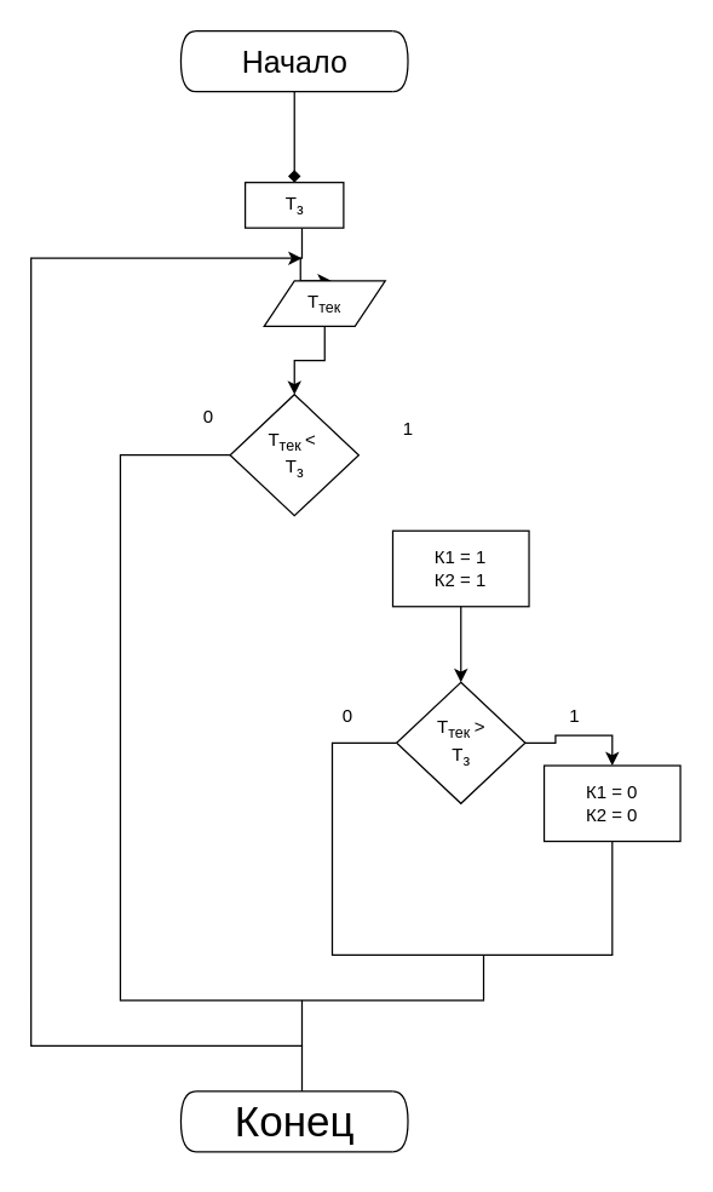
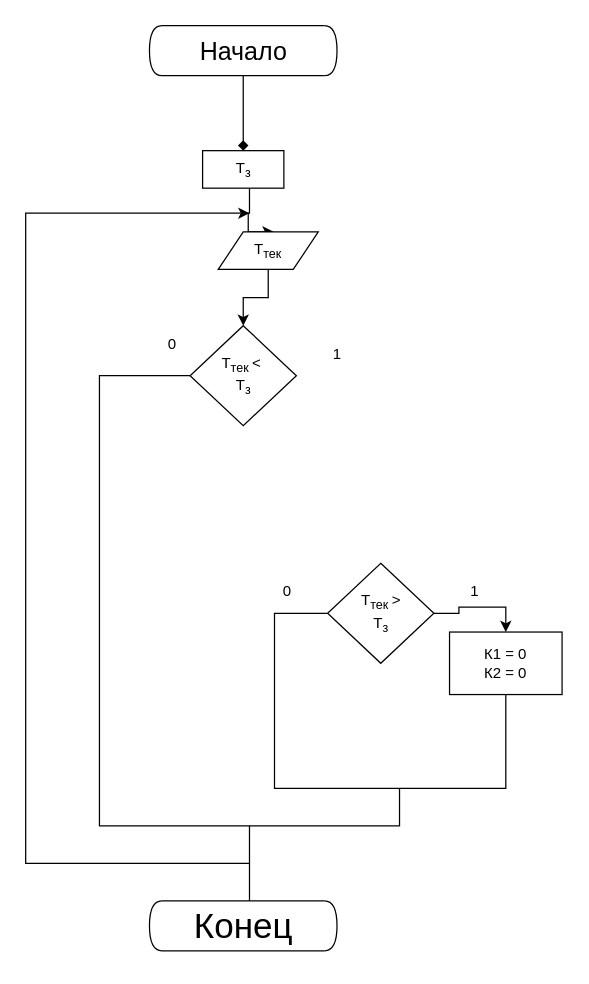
  <mxCell id="0" />
  <mxCell id="1" parent="0" />
  <mxCell id="2" value="" style="endArrow=none;html=1;rounded=0;" edge="1" parent="1"><mxGeometry width="50" height="50" relative="1" as="geometry"><mxPoint x="129" y="20" as="sourcePoint" /><mxPoint x="259" y="20" as="targetPoint" /></mxGeometry></mxCell>
  <mxCell id="3" value="" style="endArrow=none;html=1;rounded=0;" edge="1" parent="1"><mxGeometry width="50" height="50" relative="1" as="geometry"><mxPoint x="129" y="60" as="sourcePoint" /><mxPoint x="259" y="60" as="targetPoint" /><Array as="points"><mxPoint x="189" y="60" /></Array></mxGeometry></mxCell>
  <mxCell id="4" value="" style="endArrow=none;html=1;rounded=0;edgeStyle=orthogonalEdgeStyle;curved=1;" edge="1" parent="1"><mxGeometry width="50" height="50" relative="1" as="geometry"><mxPoint x="259" y="60" as="sourcePoint" /><mxPoint x="259" y="20" as="targetPoint" /><Array as="points"><mxPoint x="269" y="60" /><mxPoint x="269" y="20" /></Array></mxGeometry></mxCell>
  <mxCell id="5" value="" style="endArrow=none;html=1;rounded=0;edgeStyle=orthogonalEdgeStyle;curved=1;" edge="1" parent="1"><mxGeometry width="50" height="50" relative="1" as="geometry"><mxPoint x="129" y="60" as="sourcePoint" /><mxPoint x="129" y="20" as="targetPoint" /><Array as="points"><mxPoint x="119" y="60" /><mxPoint x="119" y="20" /></Array></mxGeometry></mxCell>
  <mxCell id="6" value="" style="edgeStyle=orthogonalEdgeStyle;rounded=0;orthogonalLoop=1;jettySize=auto;html=1;endArrow=diamond;" edge="1" parent="1" source="7" target="9"><mxGeometry relative="1" as="geometry" /></mxCell>
  <mxCell id="7" value="&lt;font style=&quot;font-size: 20px;&quot;&gt;Начало&lt;/font&gt;" style="text;html=1;align=center;verticalAlign=middle;resizable=0;points=[];autosize=1;strokeColor=none;fillColor=none;" vertex="1" parent="1"><mxGeometry x="149" y="20" width="90" height="40" as="geometry" /></mxCell>
  <mxCell id="8" value="" style="edgeStyle=orthogonalEdgeStyle;rounded=0;orthogonalLoop=1;jettySize=auto;html=1;entryX=0.554;entryY=-0.002;entryDx=0;entryDy=0;entryPerimeter=0;" edge="1" parent="1" source="9" target="11"><mxGeometry relative="1" as="geometry"><Array as="points"><mxPoint x="199" y="170" /><mxPoint x="198" y="170" /></Array></mxGeometry></mxCell>
  <mxCell id="9" value="&lt;div&gt;T&lt;sub&gt;з&lt;/sub&gt;&lt;/div&gt;" style="rounded=0;whiteSpace=wrap;html=1;" vertex="1" parent="1"><mxGeometry x="161.5" y="120" width="65" height="30" as="geometry" /></mxCell>
  <mxCell id="10" value="" style="edgeStyle=orthogonalEdgeStyle;rounded=0;orthogonalLoop=1;jettySize=auto;html=1;" edge="1" parent="1" source="11" target="12"><mxGeometry relative="1" as="geometry" /></mxCell>
  <mxCell id="11" value="Т&lt;sub&gt;тек&lt;/sub&gt;" style="shape=parallelogram;perimeter=parallelogramPerimeter;whiteSpace=wrap;html=1;fixedSize=1;" vertex="1" parent="1"><mxGeometry x="174" y="185" width="80" height="30" as="geometry" /></mxCell>
  <mxCell id="12" value="Т&lt;sub&gt;тек &lt;/sub&gt;&amp;lt;&amp;nbsp;&lt;div&gt;T&lt;sub&gt;з&lt;/sub&gt;&lt;/div&gt; " style="rhombus;whiteSpace=wrap;html=1;" vertex="1" parent="1"><mxGeometry x="151.5" y="260" width="85" height="80" as="geometry" /></mxCell>
- <mxCell id="13" value="&lt;div&gt;К1 = 1&lt;/div&gt;&lt;div&gt;К2 = 1&lt;/div&gt;" style="rounded=0;whiteSpace=wrap;html=1;" vertex="1" parent="1"><mxGeometry x="259" y="350" width="90" height="50" as="geometry" /></mxCell>
  <mxCell id="14" style="edgeStyle=orthogonalEdgeStyle;rounded=0;orthogonalLoop=1;jettySize=auto;html=1;entryX=0.5;entryY=0;entryDx=0;entryDy=0;" edge="1" parent="1" source="15" target="16"><mxGeometry relative="1" as="geometry" /></mxCell>
  <mxCell id="15" value="Т&lt;sub&gt;тек &lt;/sub&gt;&amp;gt; &lt;br&gt;&lt;div&gt;T&lt;sub&gt;з&lt;/sub&gt;&lt;/div&gt; " style="rhombus;whiteSpace=wrap;html=1;" vertex="1" parent="1"><mxGeometry x="261.5" y="450" width="85" height="80" as="geometry" /></mxCell>
  <mxCell id="16" value="&lt;div&gt;К1 = 0&lt;/div&gt;&lt;div&gt;К2 = 0&lt;/div&gt;" style="rounded=0;whiteSpace=wrap;html=1;" vertex="1" parent="1"><mxGeometry x="359" y="505" width="90" height="50" as="geometry" /></mxCell>
- <mxCell id="17" style="edgeStyle=orthogonalEdgeStyle;rounded=0;orthogonalLoop=1;jettySize=auto;html=1;entryX=0.5;entryY=0;entryDx=0;entryDy=0;" edge="1" parent="1" source="13" target="15"><mxGeometry relative="1" as="geometry" /></mxCell>
  <mxCell id="18" value="0" style="text;html=1;align=center;verticalAlign=middle;resizable=0;points=[];autosize=1;strokeColor=none;fillColor=none;" vertex="1" parent="1"><mxGeometry x="121.5" y="260" width="30" height="30" as="geometry" /></mxCell>
  <mxCell id="19" value="0" style="text;html=1;align=center;verticalAlign=middle;resizable=0;points=[];autosize=1;strokeColor=none;fillColor=none;" vertex="1" parent="1"><mxGeometry x="214" y="458" width="30" height="30" as="geometry" /></mxCell>
  <mxCell id="20" value="1" style="text;html=1;align=center;verticalAlign=middle;resizable=0;points=[];autosize=1;strokeColor=none;fillColor=none;" vertex="1" parent="1"><mxGeometry x="254" y="268" width="30" height="30" as="geometry" /></mxCell>
  <mxCell id="21" value="1" style="text;html=1;align=center;verticalAlign=middle;resizable=0;points=[];autosize=1;strokeColor=none;fillColor=none;" vertex="1" parent="1"><mxGeometry x="364" y="458" width="30" height="30" as="geometry" /></mxCell>
  <mxCell id="22" value="" style="endArrow=none;html=1;rounded=0;" edge="1" parent="1"><mxGeometry width="50" height="50" relative="1" as="geometry"><mxPoint x="129" y="720" as="sourcePoint" /><mxPoint x="259" y="720" as="targetPoint" /></mxGeometry></mxCell>
  <mxCell id="23" value="" style="endArrow=none;html=1;rounded=0;" edge="1" parent="1"><mxGeometry width="50" height="50" relative="1" as="geometry"><mxPoint x="129" y="760" as="sourcePoint" /><mxPoint x="259" y="760" as="targetPoint" /><Array as="points"><mxPoint x="189" y="760" /></Array></mxGeometry></mxCell>
  <mxCell id="24" value="" style="endArrow=none;html=1;rounded=0;edgeStyle=orthogonalEdgeStyle;curved=1;" edge="1" parent="1"><mxGeometry width="50" height="50" relative="1" as="geometry"><mxPoint x="259" y="760" as="sourcePoint" /><mxPoint x="259" y="720" as="targetPoint" /><Array as="points"><mxPoint x="269" y="760" /><mxPoint x="269" y="720" /></Array></mxGeometry></mxCell>
  <mxCell id="25" value="" style="endArrow=none;html=1;rounded=0;edgeStyle=orthogonalEdgeStyle;curved=1;" edge="1" parent="1"><mxGeometry width="50" height="50" relative="1" as="geometry"><mxPoint x="129" y="760" as="sourcePoint" /><mxPoint x="129" y="720" as="targetPoint" /><Array as="points"><mxPoint x="119" y="760" /><mxPoint x="119" y="720" /></Array></mxGeometry></mxCell>
  <mxCell id="26" value="&lt;font style=&quot;font-size: 28px;&quot;&gt;Конец&lt;/font&gt;" style="text;html=1;align=center;verticalAlign=middle;resizable=0;points=[];autosize=1;strokeColor=none;fillColor=none;" vertex="1" parent="1"><mxGeometry x="144" y="715" width="100" height="50" as="geometry" /></mxCell>
  <mxCell id="27" value="" style="endArrow=none;html=1;rounded=0;edgeStyle=orthogonalEdgeStyle;exitX=0;exitY=0.5;exitDx=0;exitDy=0;startFill=0;entryX=0.5;entryY=1;entryDx=0;entryDy=0;" edge="1" parent="1" source="15" target="16"><mxGeometry width="50" height="50" relative="1" as="geometry"><mxPoint x="208.5" y="600" as="sourcePoint" /><mxPoint x="409" y="640" as="targetPoint" /><Array as="points"><mxPoint x="219" y="490" /><mxPoint x="219" y="630" /><mxPoint x="404" y="630" /></Array></mxGeometry></mxCell>
  <mxCell id="28" value="" style="endArrow=none;html=1;rounded=0;edgeStyle=orthogonalEdgeStyle;startFill=0;exitX=0;exitY=0.5;exitDx=0;exitDy=0;" edge="1" parent="1" source="12"><mxGeometry width="50" height="50" relative="1" as="geometry"><mxPoint x="79" y="300" as="sourcePoint" /><mxPoint x="319" y="630" as="targetPoint" /><Array as="points"><mxPoint x="79" y="300" /><mxPoint x="79" y="660" /><mxPoint x="319" y="660" /></Array></mxGeometry></mxCell>
  <mxCell id="29" value="" style="endArrow=classic;html=1;rounded=0;edgeStyle=orthogonalEdgeStyle;" edge="1" parent="1"><mxGeometry width="50" height="50" relative="1" as="geometry"><mxPoint x="199" y="660" as="sourcePoint" /><mxPoint x="199" y="170" as="targetPoint" /><Array as="points"><mxPoint x="199" y="690" /><mxPoint x="20" y="690" /></Array></mxGeometry></mxCell>
  <mxCell id="30" value="" style="endArrow=none;html=1;rounded=0;startFill=0;" edge="1" parent="1"><mxGeometry width="50" height="50" relative="1" as="geometry"><mxPoint x="199" y="690" as="sourcePoint" /><mxPoint x="199" y="720" as="targetPoint" /></mxGeometry></mxCell>
